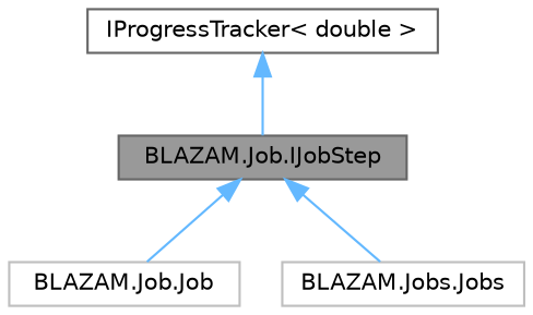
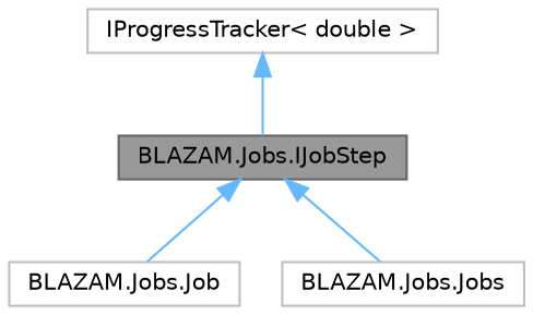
  digraph {
    node [color=gray40 fillcolor=white fontname=Helvetica fontsize=10 shape=box style=filled]
    edge [color=steelblue1 dir=back fontname=Helvetica fontsize=10 labelfontname=Helvetica labelfontsize=10 style=solid]
-   n1 [fillcolor=grey60 fontcolor=black height=0.2 label="BLAZAM.Job.IJobStep" width=0.4]
-   n2 [color=grey75 height=0.2 label="BLAZAM.Job.Job" width=0.4]
+   n1 [fillcolor=grey60 fontcolor=black height=0.2 label="BLAZAM.Jobs.IJobStep" width=0.4]
+   n2 [color=grey75 height=0.2 label="BLAZAM.Jobs.Job" width=0.4]
    n3 [color=grey75 height=0.2 label="BLAZAM.Jobs.Jobs" width=0.4]
-   n4 [height=0.2 label="IProgressTracker\< double \>" width=0.4]
+   n4 [color=grey75 height=0.2 label="IProgressTracker\< double \>" width=0.4]
    n1 -> n2
    n1 -> n3
    n4 -> n1
  }
